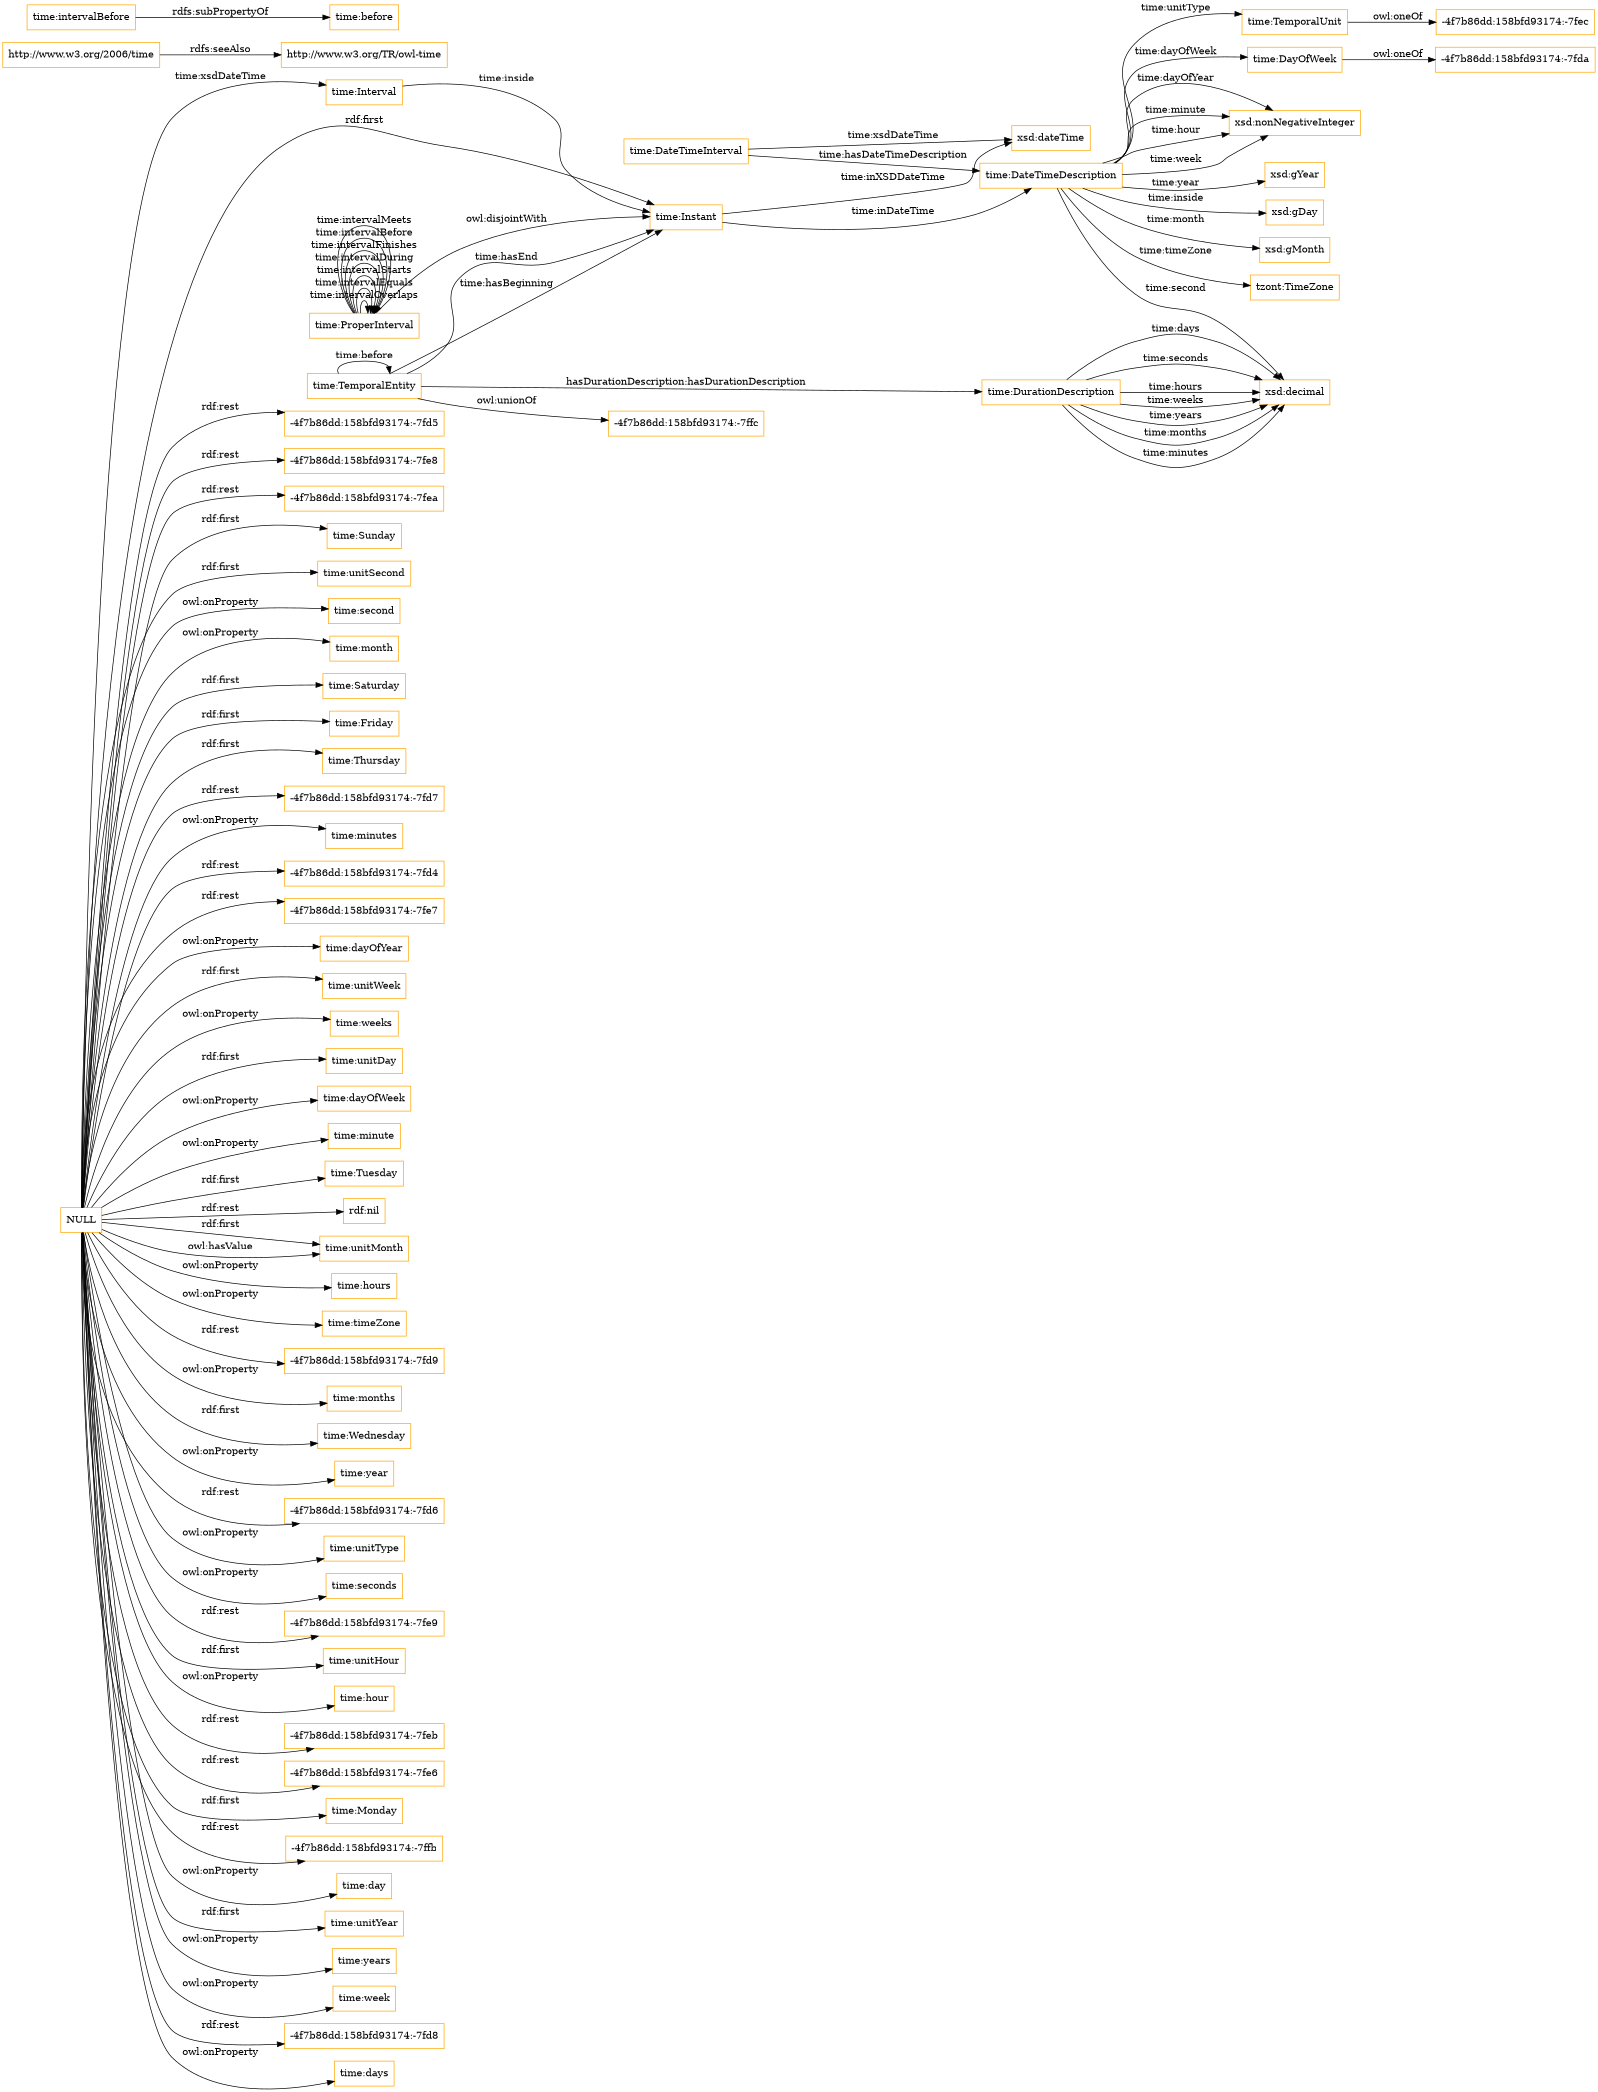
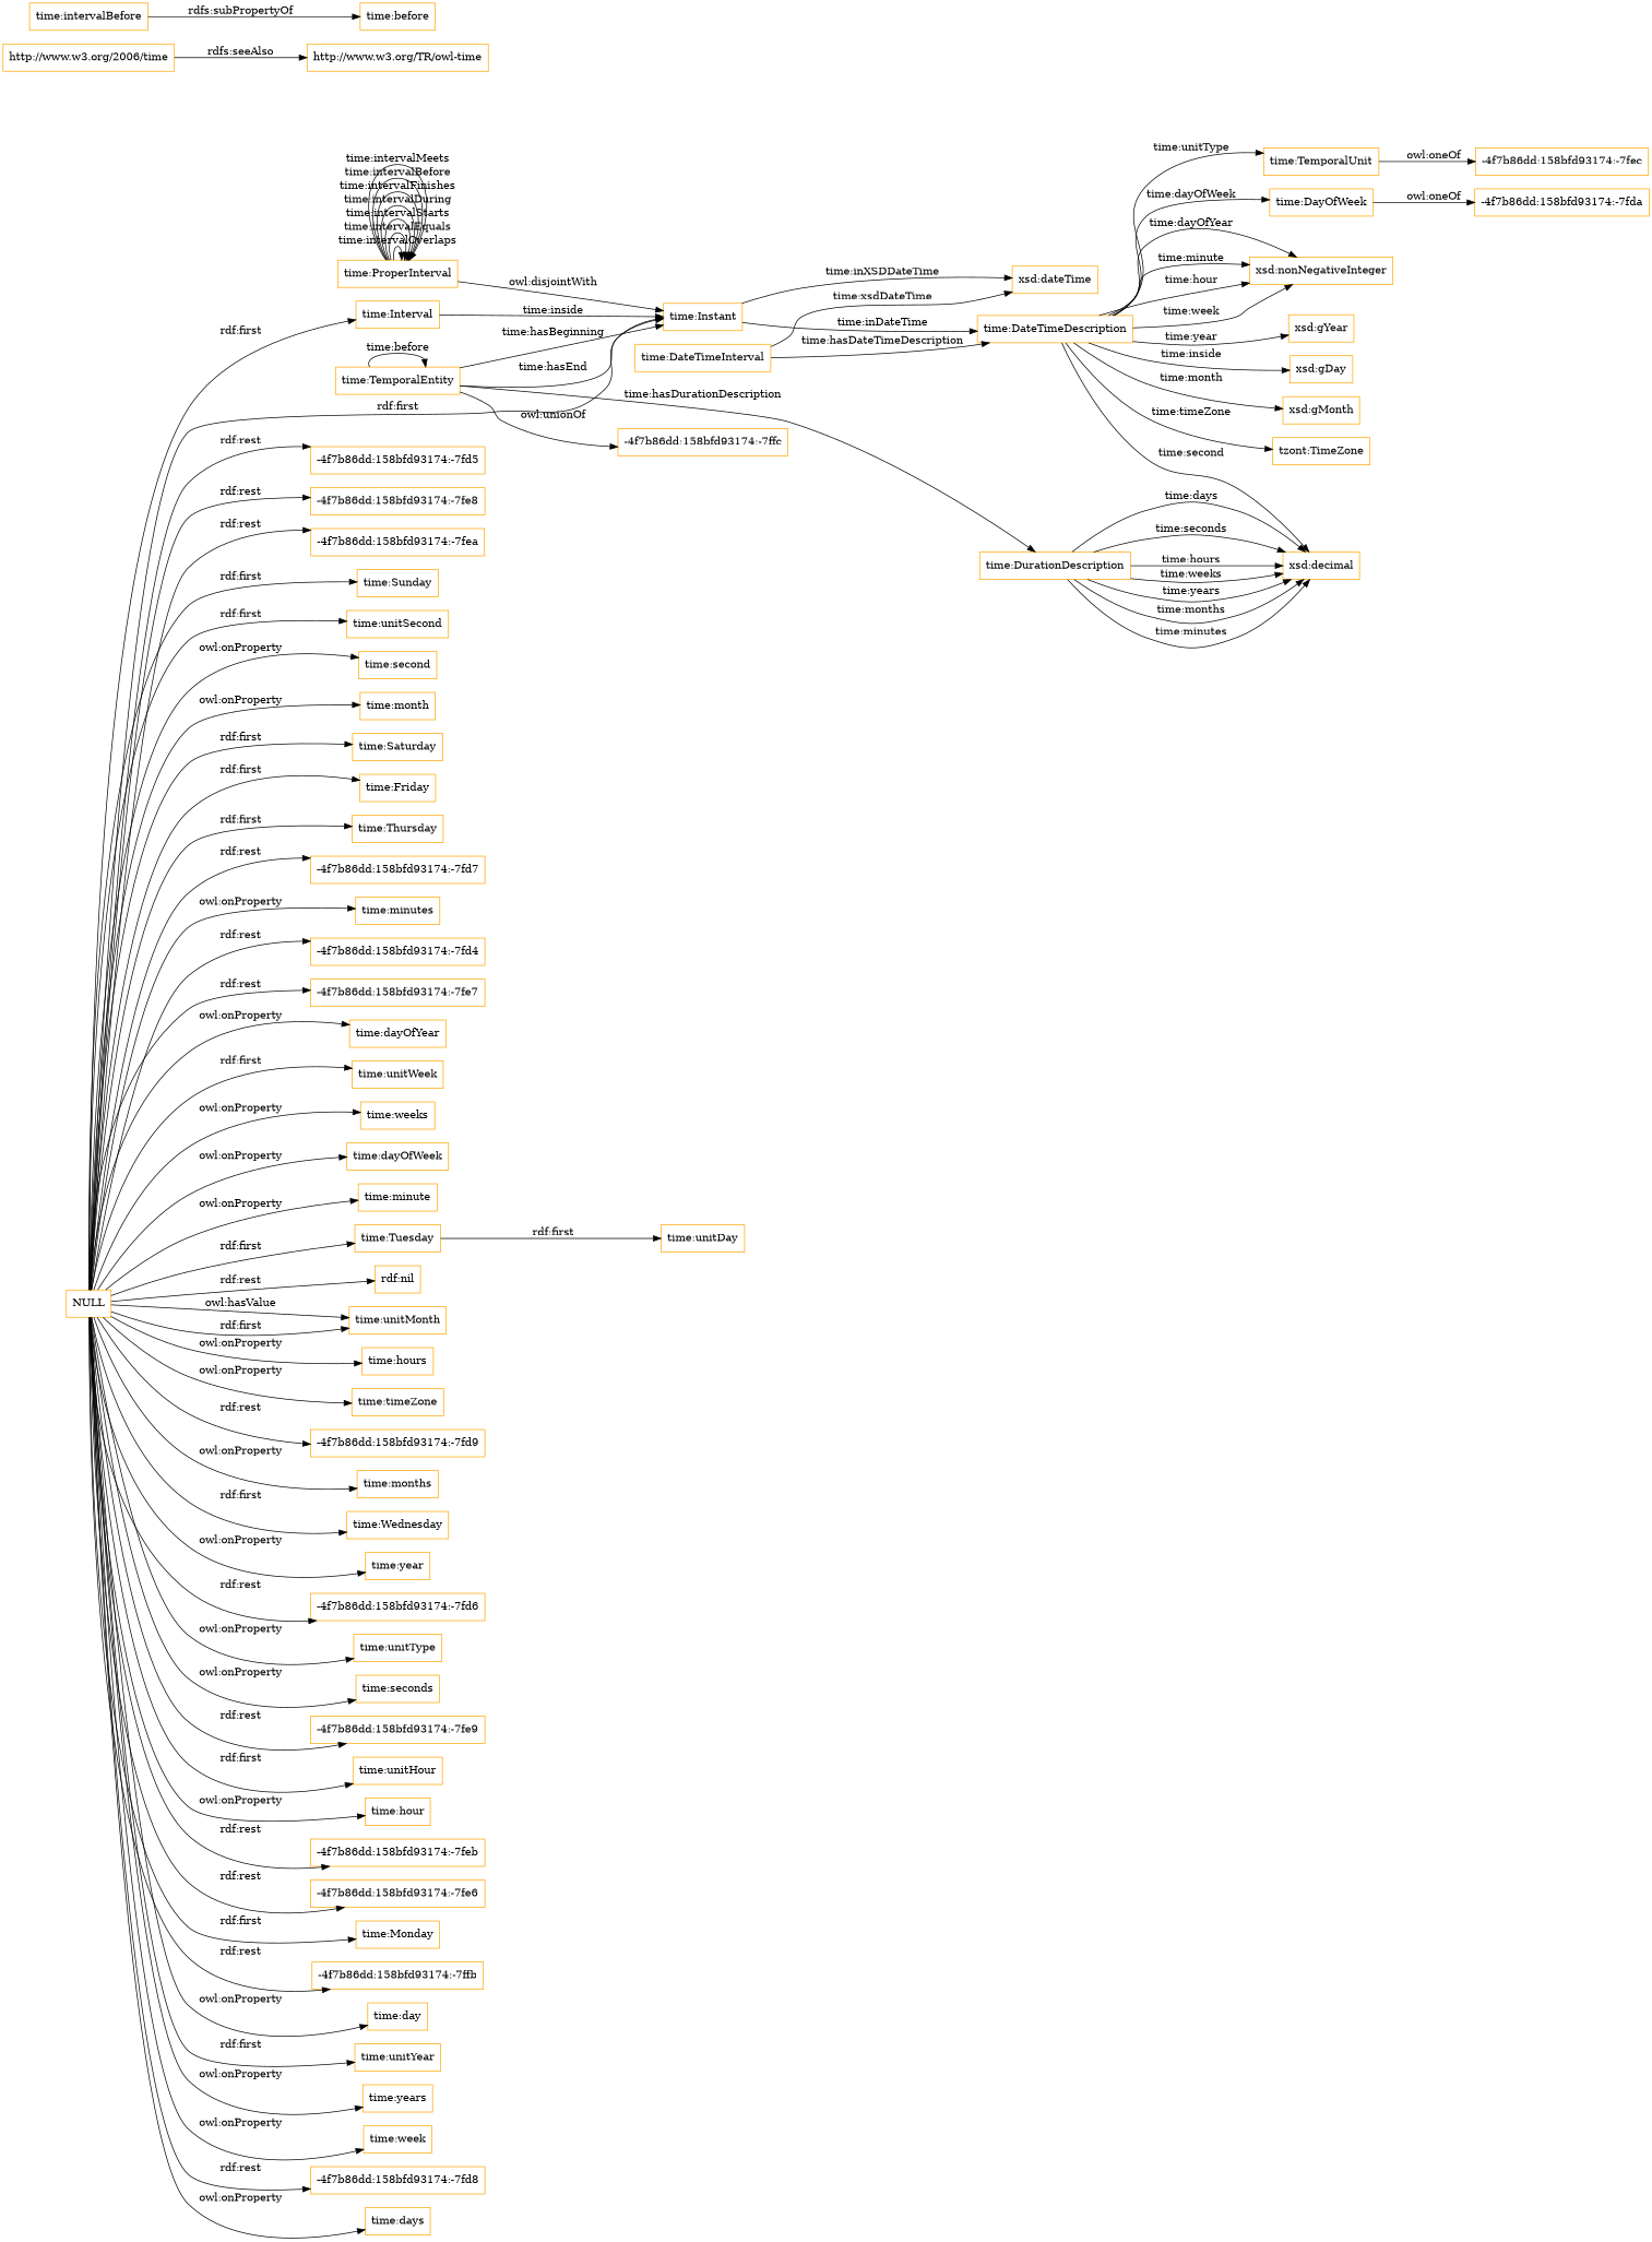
  digraph {
    rankdir=LR
    node [color=orange shape=rectangle]
    "time:DateTimeInterval"
    "time:DateTimeDescription"
    "xsd:dateTime"
    "xsd:decimal"
    "tzont:TimeZone"
    "time:TemporalUnit"
    "time:DayOfWeek"
    "xsd:nonNegativeInteger"
    "xsd:gYear"
    "xsd:gDay"
    "xsd:gMonth"
    "time:DurationDescription"
    "time:ProperInterval"
    "time:Instant"
    "time:Interval"
    "time:TemporalEntity"
    "-4f7b86dd:158bfd93174:-7ffc"
    "-4f7b86dd:158bfd93174:-7fec"
    "-4f7b86dd:158bfd93174:-7fda"
    "http://www.w3.org/2006/time"
    "http://www.w3.org/TR/owl-time"
    NULL
    "-4f7b86dd:158bfd93174:-7fd5"
    "-4f7b86dd:158bfd93174:-7fe8"
    "-4f7b86dd:158bfd93174:-7fea"
    "time:Sunday"
    "time:unitSecond"
    "time:second"
    "time:month"
    "time:Saturday"
    "time:Friday"
    "time:Thursday"
    "-4f7b86dd:158bfd93174:-7fd7"
    "time:minutes"
    "-4f7b86dd:158bfd93174:-7fd4"
    "-4f7b86dd:158bfd93174:-7fe7"
    "time:dayOfYear"
    "time:unitWeek"
    "time:weeks"
    "time:unitDay"
    "time:dayOfWeek"
    "time:minute"
    "time:Tuesday"
    "rdf:nil"
    "time:unitMonth"
    "time:hours"
    "time:timeZone"
    "-4f7b86dd:158bfd93174:-7fd9"
    "time:months"
    "time:Wednesday"
    "time:year"
    "-4f7b86dd:158bfd93174:-7fd6"
    "time:unitType"
    "time:seconds"
    "-4f7b86dd:158bfd93174:-7fe9"
    "time:unitHour"
    "time:hour"
    "-4f7b86dd:158bfd93174:-7feb"
    "-4f7b86dd:158bfd93174:-7fe6"
    "time:Monday"
    "-4f7b86dd:158bfd93174:-7ffb"
    "time:day"
    "time:unitYear"
    "time:years"
    "time:week"
    "-4f7b86dd:158bfd93174:-7fd8"
    "time:days"
    "time:intervalBefore"
    "time:before"
    "time:DateTimeInterval" -> "time:DateTimeDescription" [label="time:hasDateTimeDescription"]
    "time:DateTimeInterval" -> "xsd:dateTime" [label="time:xsdDateTime"]
    "time:DateTimeDescription" -> "xsd:decimal" [label="time:second"]
    "time:DateTimeDescription" -> "tzont:TimeZone" [label="time:timeZone"]
    "time:DateTimeDescription" -> "time:TemporalUnit" [label="time:unitType"]
    "time:DateTimeDescription" -> "time:DayOfWeek" [label="time:dayOfWeek"]
    "time:DateTimeDescription" -> "xsd:nonNegativeInteger" [label="time:hour"]
    "time:DateTimeDescription" -> "xsd:nonNegativeInteger" [label="time:week"]
    "time:DateTimeDescription" -> "xsd:nonNegativeInteger" [label="time:dayOfYear"]
    "time:DateTimeDescription" -> "xsd:nonNegativeInteger" [label="time:minute"]
    "time:DateTimeDescription" -> "xsd:gYear" [label="time:year"]
    "time:DateTimeDescription" -> "xsd:gDay" [label="time:inside"]
    "time:DateTimeDescription" -> "xsd:gMonth" [label="time:month"]
    "time:TemporalUnit" -> "-4f7b86dd:158bfd93174:-7fec" [label="owl:oneOf"]
    "time:DayOfWeek" -> "-4f7b86dd:158bfd93174:-7fda" [label="owl:oneOf"]
    "time:DurationDescription" -> "xsd:decimal" [label="time:days"]
    "time:DurationDescription" -> "xsd:decimal" [label="time:seconds"]
    "time:DurationDescription" -> "xsd:decimal" [label="time:hours"]
    "time:DurationDescription" -> "xsd:decimal" [label="time:weeks"]
    "time:DurationDescription" -> "xsd:decimal" [label="time:years"]
    "time:DurationDescription" -> "xsd:decimal" [label="time:months"]
    "time:DurationDescription" -> "xsd:decimal" [label="time:minutes"]
    "time:ProperInterval" -> "time:ProperInterval" [label="time:intervalOverlaps"]
    "time:ProperInterval" -> "time:ProperInterval" [label="time:intervalEquals"]
    "time:ProperInterval" -> "time:ProperInterval" [label="time:intervalStarts"]
    "time:ProperInterval" -> "time:ProperInterval" [label="time:intervalDuring"]
    "time:ProperInterval" -> "time:ProperInterval" [label="time:intervalFinishes"]
    "time:ProperInterval" -> "time:ProperInterval" [label="time:intervalBefore"]
    "time:ProperInterval" -> "time:ProperInterval" [label="time:intervalMeets"]
    "time:ProperInterval" -> "time:Instant" [label="owl:disjointWith"]
    "time:Instant" -> "time:DateTimeDescription" [label="time:inDateTime"]
    "time:Instant" -> "xsd:dateTime" [label="time:inXSDDateTime"]
    "time:Interval" -> "time:Instant" [label="time:inside"]
-   "time:TemporalEntity" -> "time:DurationDescription" [label="hasDurationDescription:hasDurationDescription"]
+   "time:TemporalEntity" -> "time:DurationDescription" [label="time:hasDurationDescription"]
    "time:TemporalEntity" -> "time:Instant" [label="time:hasBeginning"]
    "time:TemporalEntity" -> "time:Instant" [label="time:hasEnd"]
    "time:TemporalEntity" -> "time:TemporalEntity" [label="time:before"]
    "time:TemporalEntity" -> "-4f7b86dd:158bfd93174:-7ffc" [label="owl:unionOf"]
    "http://www.w3.org/2006/time" -> "http://www.w3.org/TR/owl-time" [label="rdfs:seeAlso"]
    NULL -> "time:Instant" [label="rdf:first"]
-   NULL -> "time:Interval" [label="time:xsdDateTime"]
+   NULL -> "time:Interval" [label="rdf:first"]
    NULL -> "-4f7b86dd:158bfd93174:-7fd5" [label="rdf:rest"]
    NULL -> "-4f7b86dd:158bfd93174:-7fe8" [label="rdf:rest"]
    NULL -> "-4f7b86dd:158bfd93174:-7fea" [label="rdf:rest"]
    NULL -> "time:Sunday" [label="rdf:first"]
    NULL -> "time:unitSecond" [label="rdf:first"]
    NULL -> "time:second" [label="owl:onProperty"]
    NULL -> "time:month" [label="owl:onProperty"]
    NULL -> "time:Saturday" [label="rdf:first"]
    NULL -> "time:Friday" [label="rdf:first"]
    NULL -> "time:Thursday" [label="rdf:first"]
    NULL -> "-4f7b86dd:158bfd93174:-7fd7" [label="rdf:rest"]
    NULL -> "time:minutes" [label="owl:onProperty"]
    NULL -> "-4f7b86dd:158bfd93174:-7fd4" [label="rdf:rest"]
    NULL -> "-4f7b86dd:158bfd93174:-7fe7" [label="rdf:rest"]
    NULL -> "time:dayOfYear" [label="owl:onProperty"]
    NULL -> "time:unitWeek" [label="rdf:first"]
    NULL -> "time:weeks" [label="owl:onProperty"]
-   NULL -> "time:unitDay" [label="rdf:first"]
+   "time:Tuesday" -> "time:unitDay" [label="rdf:first"]
    NULL -> "time:dayOfWeek" [label="owl:onProperty"]
    NULL -> "time:minute" [label="owl:onProperty"]
    NULL -> "time:Tuesday" [label="rdf:first"]
    NULL -> "rdf:nil" [label="rdf:rest"]
    NULL -> "time:unitMonth" [label="rdf:first"]
    NULL -> "time:unitMonth" [label="owl:hasValue"]
    NULL -> "time:hours" [label="owl:onProperty"]
    NULL -> "time:timeZone" [label="owl:onProperty"]
    NULL -> "-4f7b86dd:158bfd93174:-7fd9" [label="rdf:rest"]
    NULL -> "time:months" [label="owl:onProperty"]
    NULL -> "time:Wednesday" [label="rdf:first"]
    NULL -> "time:year" [label="owl:onProperty"]
    NULL -> "-4f7b86dd:158bfd93174:-7fd6" [label="rdf:rest"]
    NULL -> "time:unitType" [label="owl:onProperty"]
    NULL -> "time:seconds" [label="owl:onProperty"]
    NULL -> "-4f7b86dd:158bfd93174:-7fe9" [label="rdf:rest"]
    NULL -> "time:unitHour" [label="rdf:first"]
    NULL -> "time:hour" [label="owl:onProperty"]
    NULL -> "-4f7b86dd:158bfd93174:-7feb" [label="rdf:rest"]
    NULL -> "-4f7b86dd:158bfd93174:-7fe6" [label="rdf:rest"]
    NULL -> "time:Monday" [label="rdf:first"]
    NULL -> "-4f7b86dd:158bfd93174:-7ffb" [label="rdf:rest"]
    NULL -> "time:day" [label="owl:onProperty"]
    NULL -> "time:unitYear" [label="rdf:first"]
    NULL -> "time:years" [label="owl:onProperty"]
    NULL -> "time:week" [label="owl:onProperty"]
    NULL -> "-4f7b86dd:158bfd93174:-7fd8" [label="rdf:rest"]
    NULL -> "time:days" [label="owl:onProperty"]
    "time:intervalBefore" -> "time:before" [label="rdfs:subPropertyOf"]
  }
